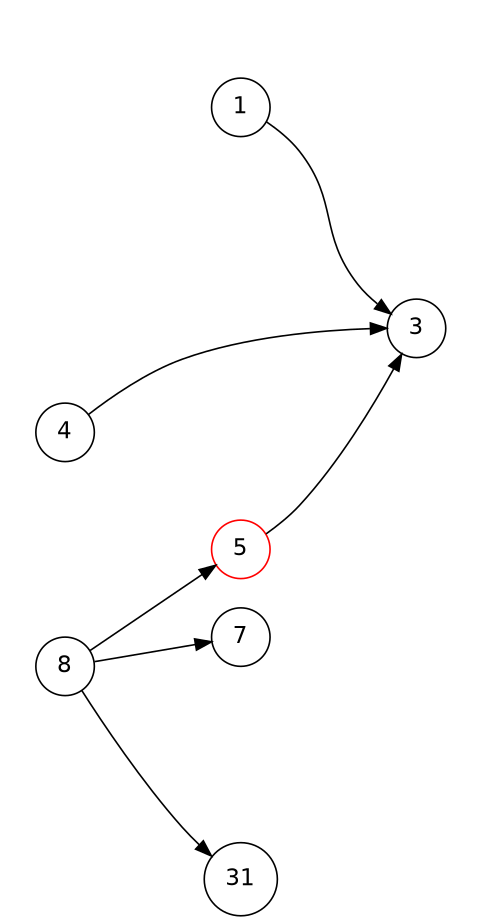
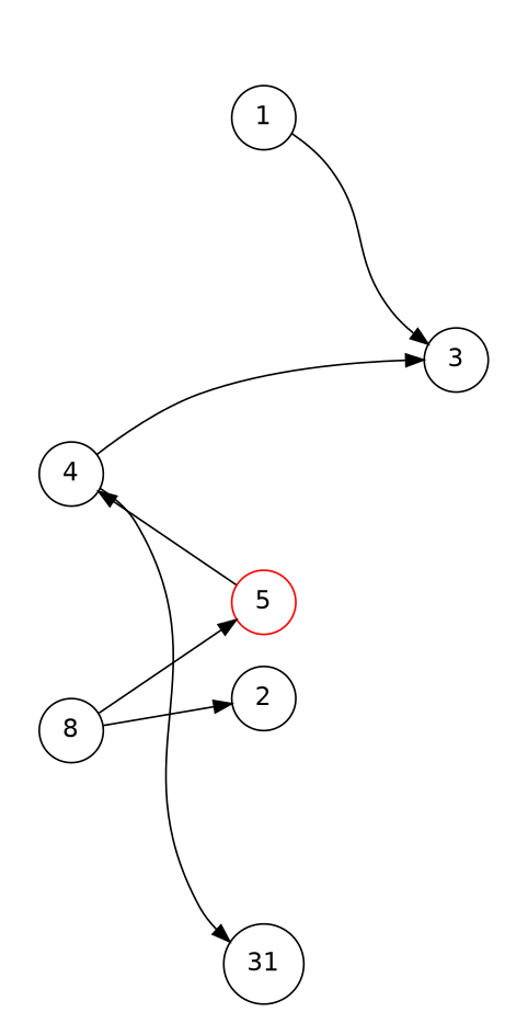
  digraph {
    fontname=Helvetica
    rankdir=LR
    node [fontname=Helvetica shape=circle]
    edge [fontname=Helvetica style=invis]
    null1 [style=invis width=0.1]
    4
    8
    null2 [style=invis width=0.1]
    1
    null3 [style=invis width=0.1]
    null4 [style=invis width=0.1]
    null5 [style=invis width=0.1]
    3
    null6 [style=invis width=0.1]
-   7
+   7 [label=2]
    n12 [label=31]
    5 [color=red]
    subgraph sub_1 {
      rank=same
      null1
      4
      8
    }
    subgraph sub_2 {
      rank=same
      null2
      1
      null3
    }
    subgraph sub_3 {
      rank=same
      null4
      null5
      3
    }
    subgraph sub_4 {
      rank=same
      null6
      7
      n12
    }
    null1 -> 8
    4 -> null1
    4 -> null2
    4 -> null3
    4 -> 3 [style=""]
    8 -> null6
    8 -> 7 [style=""]
-   8 -> n12 [style=""]
+   4 -> n12 [style=""]
    8 -> 5 [style=""]
    null2 -> null3
    1 -> null2
    1 -> null4
    1 -> null5
    1 -> 3 [style=""]
    null4 -> null5
    null5 -> 3
    null6 -> n12
    7 -> null6
    5 -> null1
-   5 -> 3 [style=""]
+   5 -> 4 [style=""]
  }
